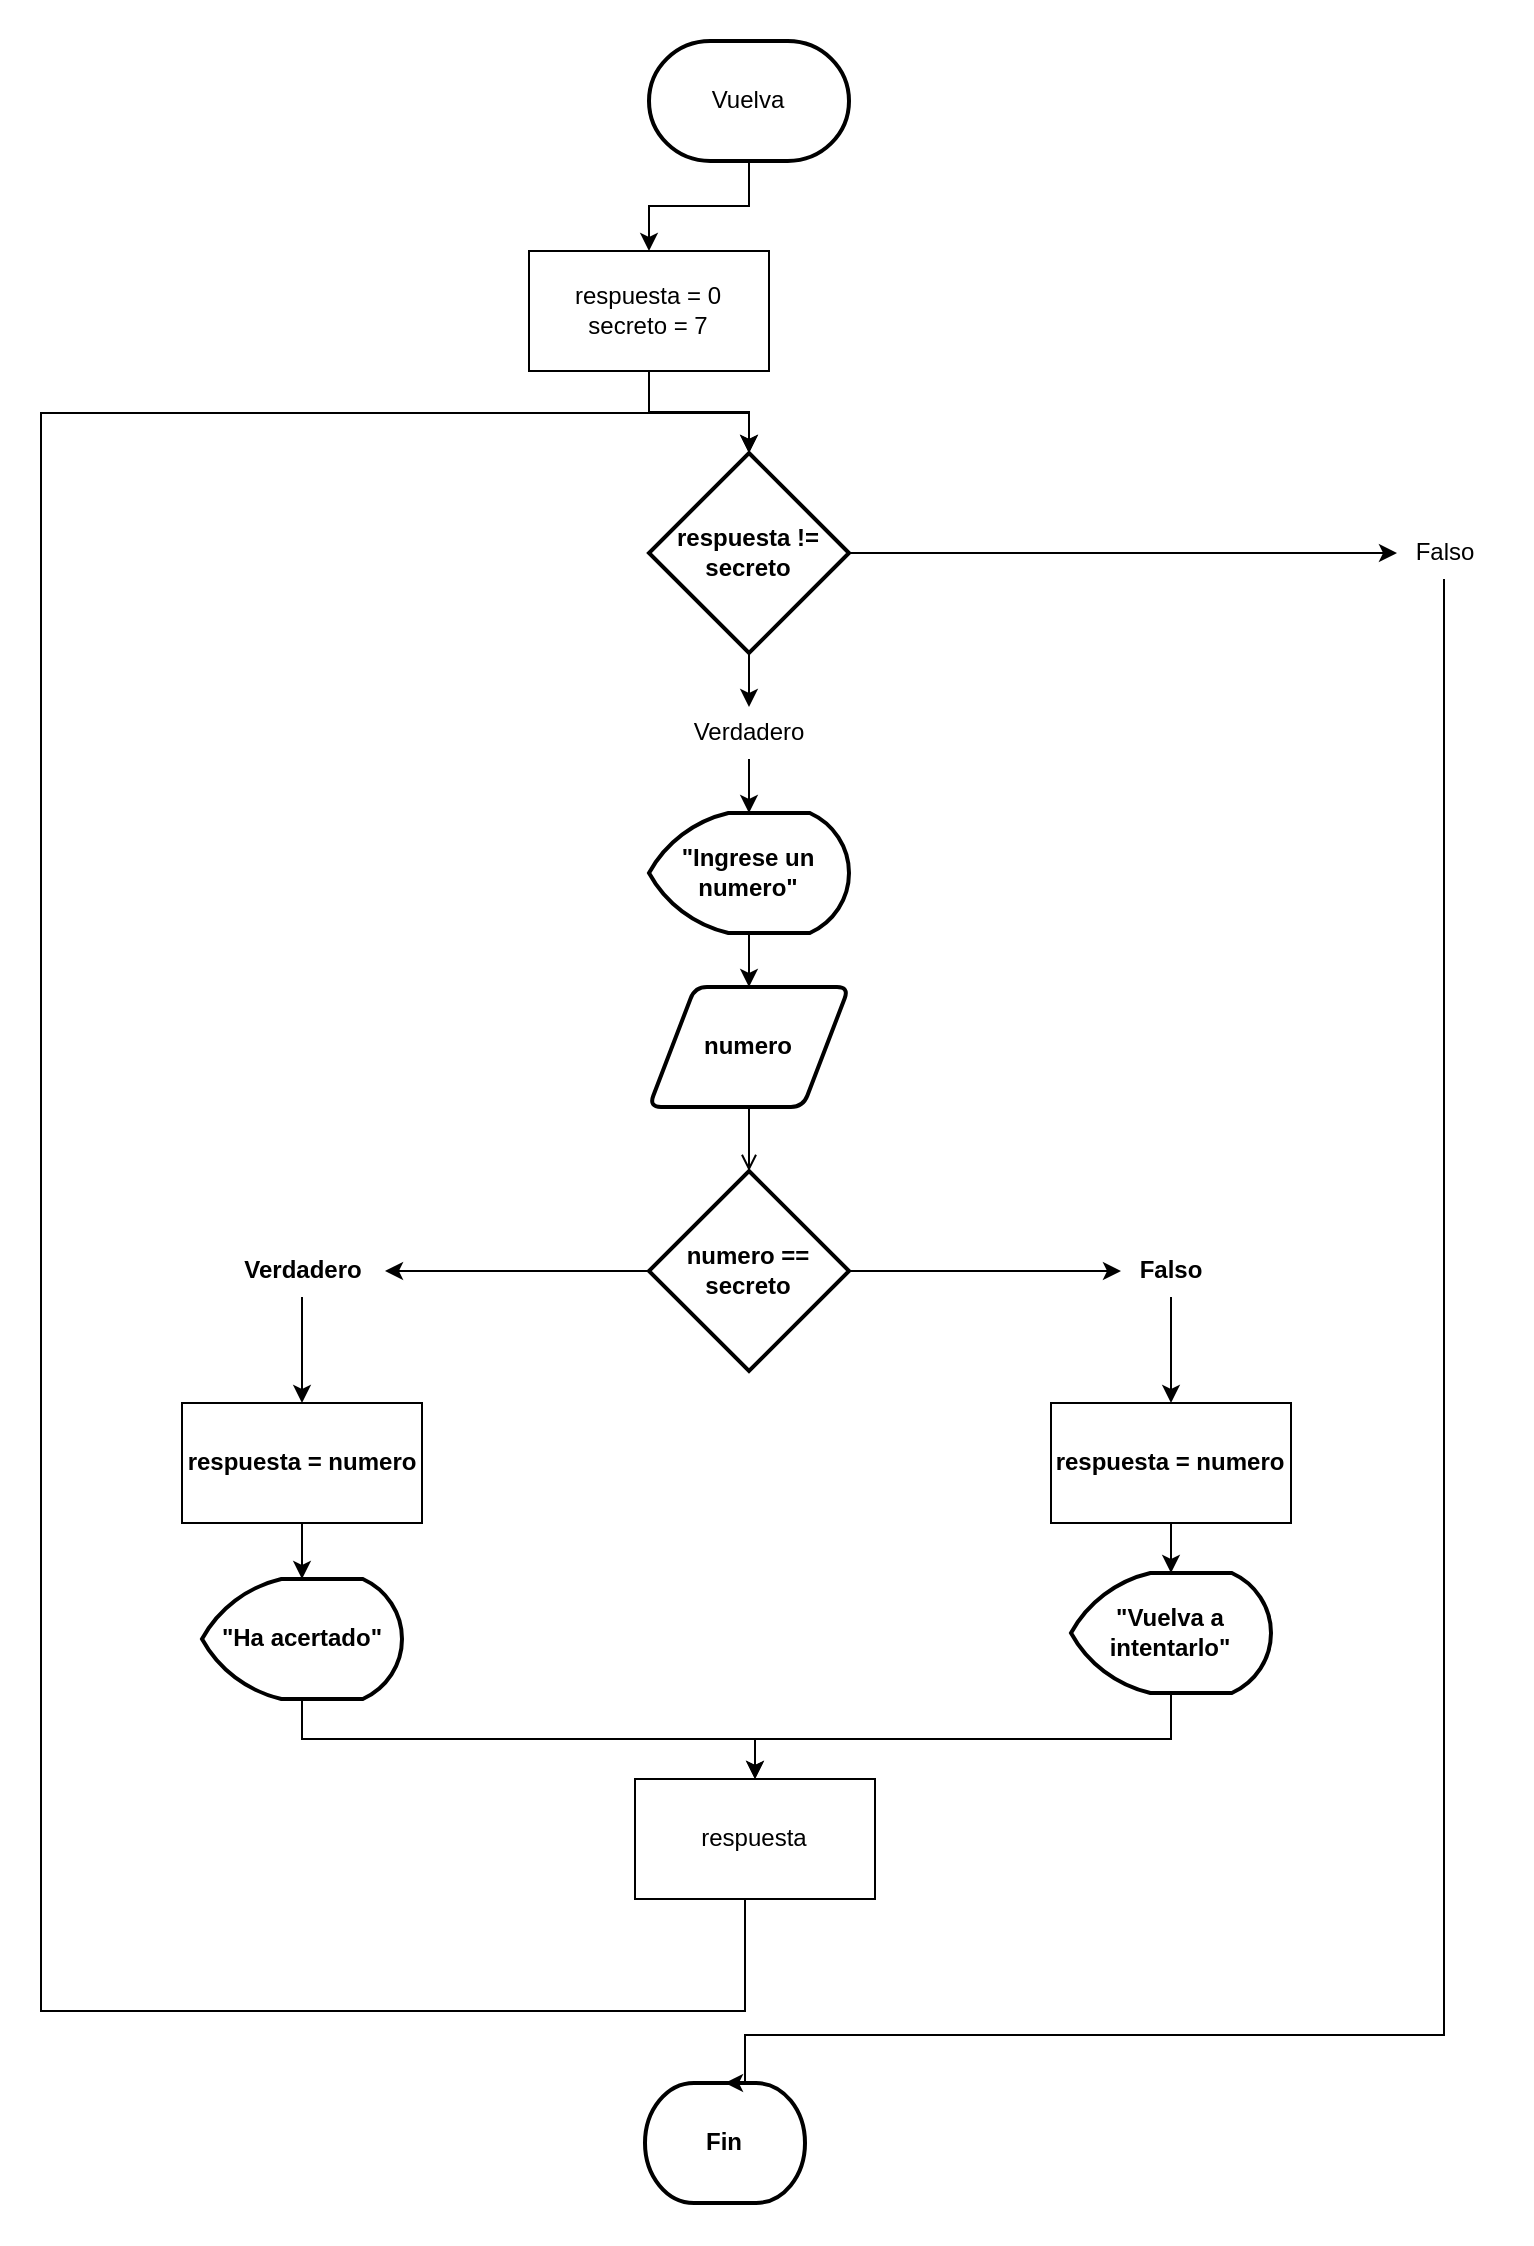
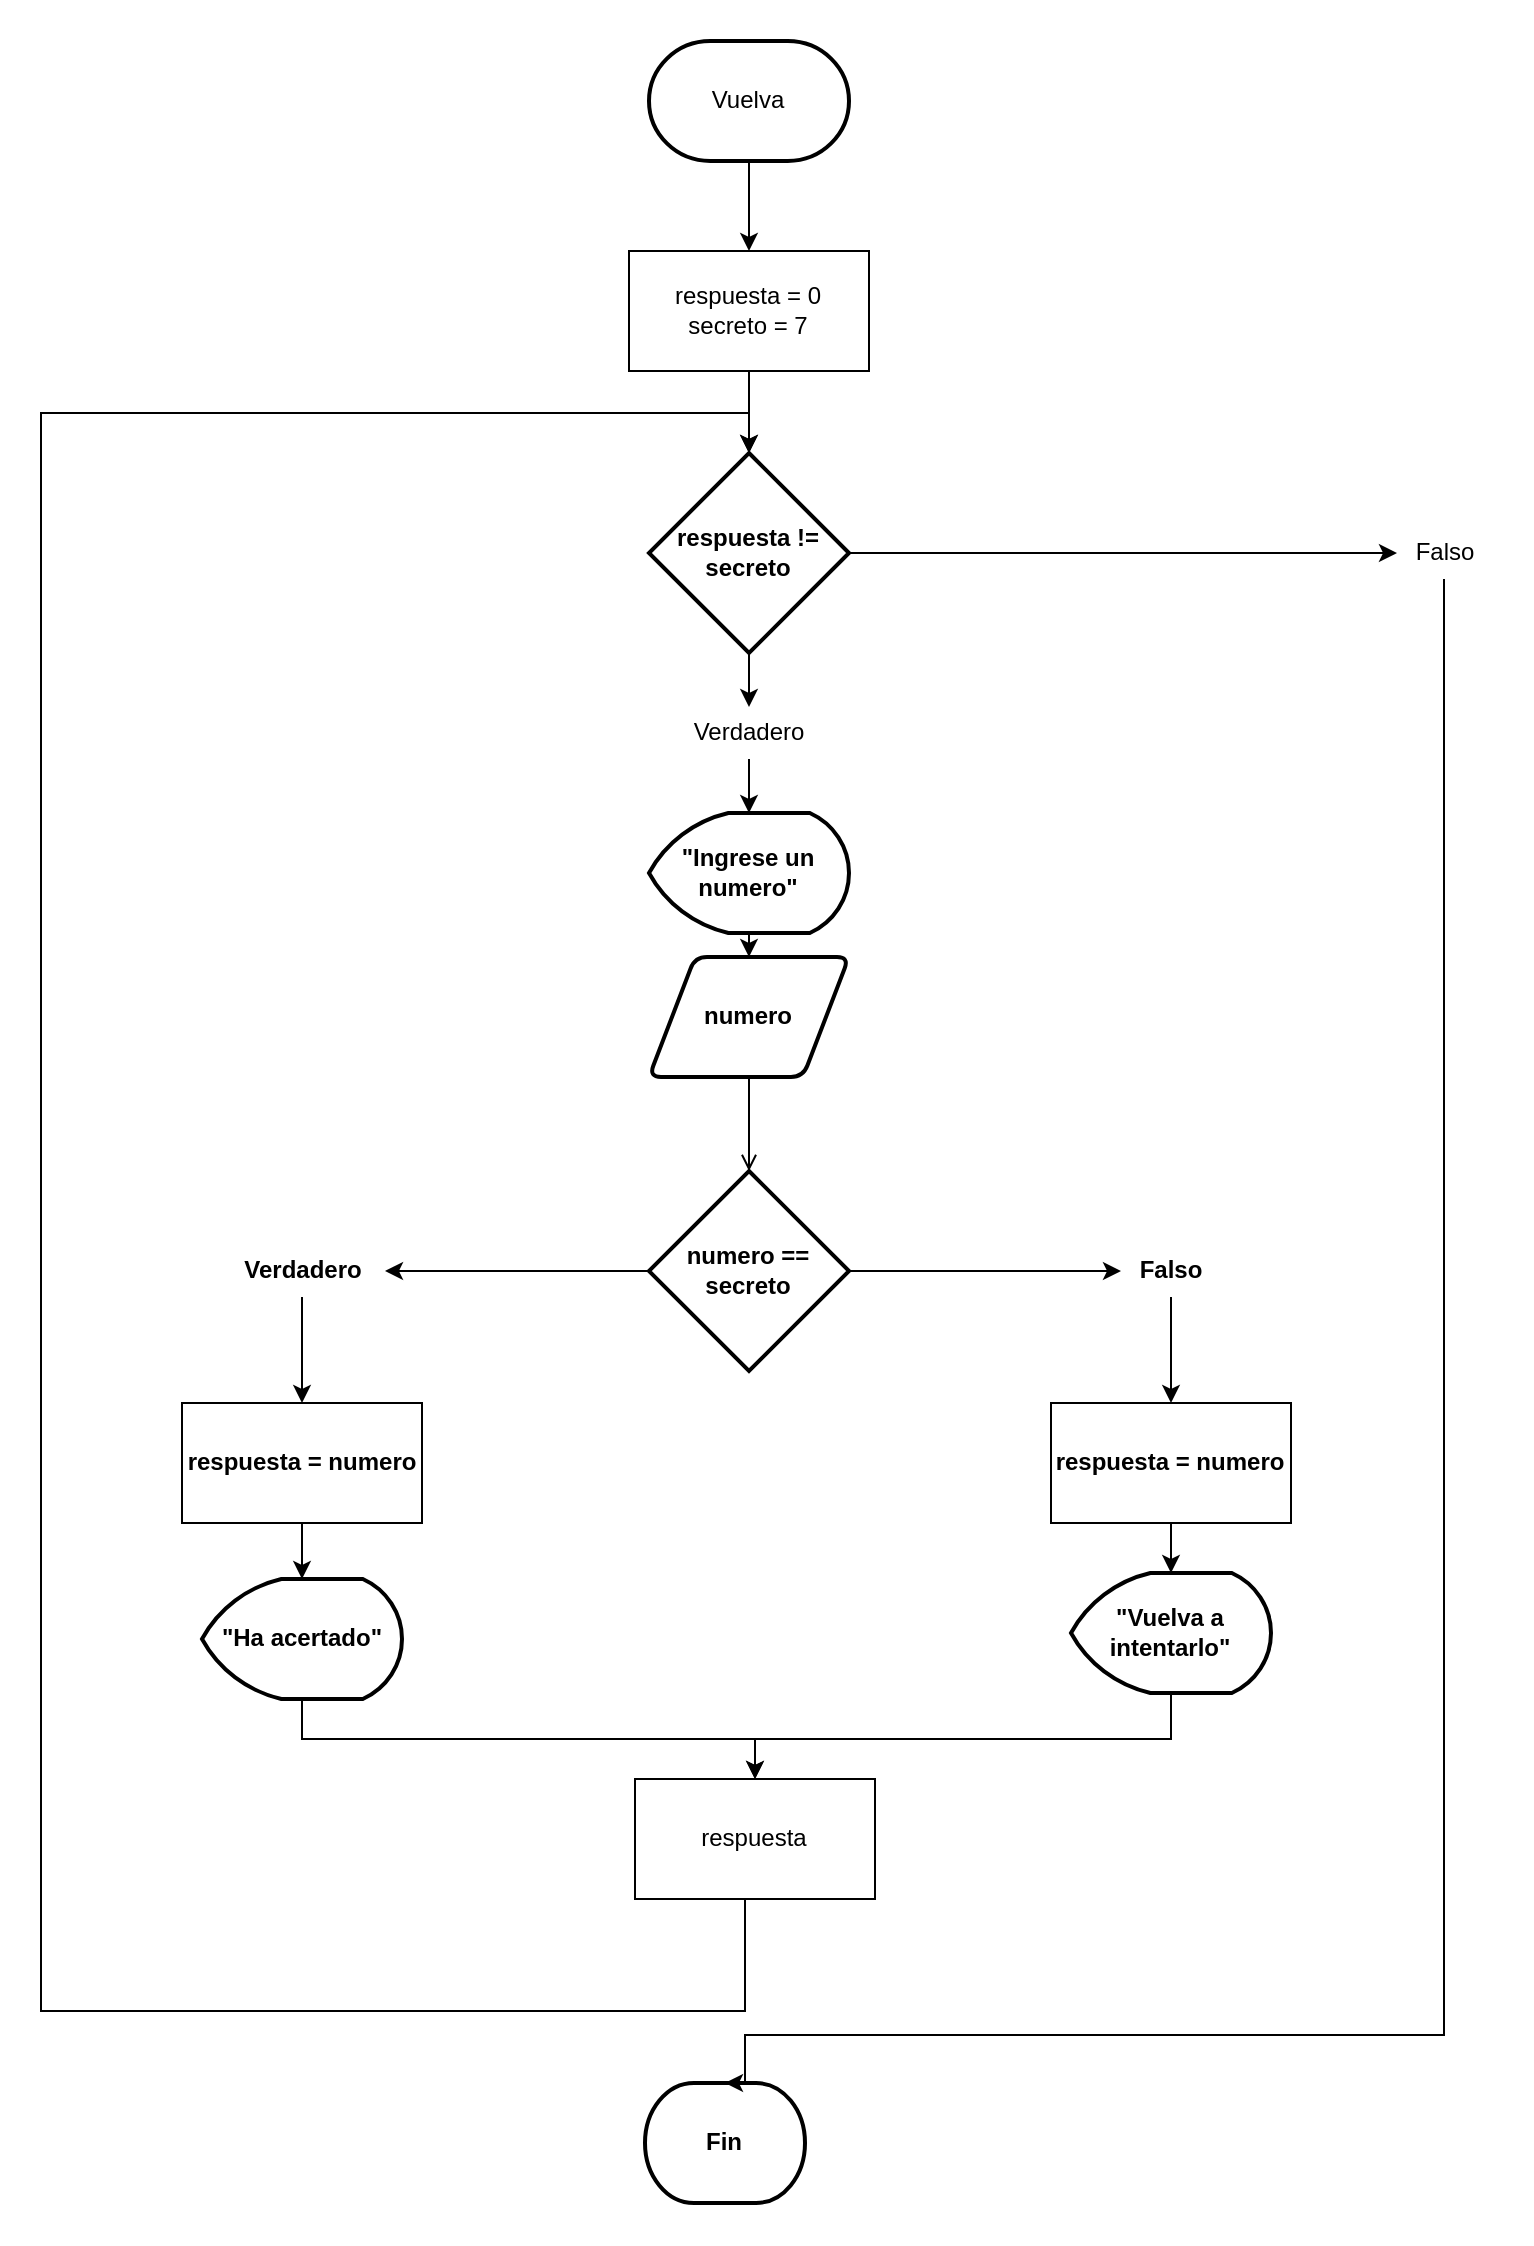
  <mxCell id="0" />
  <mxCell id="1" parent="0" />
  <mxCell id="2" value="&lt;b&gt;respuesta = numero&lt;/b&gt;" style="rounded=0;whiteSpace=wrap;html=1;" vertex="1" parent="1"><mxGeometry x="525" y="701" width="120" height="60" as="geometry" /></mxCell>
- <mxCell id="3" value="&lt;div&gt;respuesta = 0&lt;/div&gt;&lt;div&gt;secreto = 7&lt;br&gt;&lt;/div&gt;" style="rounded=0;whiteSpace=wrap;html=1;" vertex="1" parent="1"><mxGeometry x="264" y="125" width="120" height="60" as="geometry" /></mxCell>
+ <mxCell id="3" value="&lt;div&gt;respuesta = 0&lt;/div&gt;&lt;div&gt;secreto = 7&lt;br&gt;&lt;/div&gt;" style="rounded=0;whiteSpace=wrap;html=1;" vertex="1" parent="1"><mxGeometry x="314" y="125" width="120" height="60" as="geometry" /></mxCell>
  <mxCell id="4" style="edgeStyle=orthogonalEdgeStyle;rounded=0;orthogonalLoop=1;jettySize=auto;html=1;exitX=0.5;exitY=1;exitDx=0;exitDy=0;exitPerimeter=0;entryX=0.5;entryY=0;entryDx=0;entryDy=0;" edge="1" parent="1" source="5" target="3"><mxGeometry relative="1" as="geometry" /></mxCell>
  <mxCell id="5" value="Vuelva" style="strokeWidth=2;html=1;shape=mxgraph.flowchart.terminator;whiteSpace=wrap;" vertex="1" parent="1"><mxGeometry x="324" y="20" width="100" height="60" as="geometry" /></mxCell>
  <mxCell id="6" value="&lt;b&gt;Fin&lt;/b&gt;" style="strokeWidth=2;html=1;shape=mxgraph.flowchart.terminator;whiteSpace=wrap;" vertex="1" parent="1"><mxGeometry x="322" y="1041" width="80" height="60" as="geometry" /></mxCell>
  <mxCell id="7" style="edgeStyle=orthogonalEdgeStyle;rounded=0;orthogonalLoop=1;jettySize=auto;html=1;exitX=0.5;exitY=1;exitDx=0;exitDy=0;exitPerimeter=0;entryX=0.5;entryY=0;entryDx=0;entryDy=0;" edge="1" parent="1" source="8" target="31"><mxGeometry relative="1" as="geometry" /></mxCell>
  <mxCell id="8" value="&lt;b&gt;&quot;Ha acertado&quot;&lt;/b&gt;" style="strokeWidth=2;html=1;shape=mxgraph.flowchart.display;whiteSpace=wrap;" vertex="1" parent="1"><mxGeometry x="100.5" y="789" width="100" height="60" as="geometry" /></mxCell>
  <mxCell id="9" style="edgeStyle=orthogonalEdgeStyle;rounded=0;orthogonalLoop=1;jettySize=auto;html=1;exitX=0.5;exitY=1;exitDx=0;exitDy=0;exitPerimeter=0;" edge="1" parent="1" source="10" target="19"><mxGeometry relative="1" as="geometry" /></mxCell>
  <mxCell id="10" value="&lt;b&gt;&quot;Ingrese un numero&quot;&lt;/b&gt;" style="strokeWidth=2;html=1;shape=mxgraph.flowchart.display;whiteSpace=wrap;" vertex="1" parent="1"><mxGeometry x="324" y="406" width="100" height="60" as="geometry" /></mxCell>
  <mxCell id="11" style="edgeStyle=orthogonalEdgeStyle;rounded=0;orthogonalLoop=1;jettySize=auto;html=1;entryX=0.5;entryY=0;entryDx=0;entryDy=0;" edge="1" parent="1" source="12" target="31"><mxGeometry relative="1" as="geometry"><Array as="points"><mxPoint x="585" y="869" /><mxPoint x="377" y="869" /></Array></mxGeometry></mxCell>
  <mxCell id="12" value="&lt;b&gt;&quot;Vuelva a intentarlo&quot;&lt;/b&gt;" style="strokeWidth=2;html=1;shape=mxgraph.flowchart.display;whiteSpace=wrap;" vertex="1" parent="1"><mxGeometry x="535" y="786" width="100" height="60" as="geometry" /></mxCell>
  <mxCell id="13" style="edgeStyle=orthogonalEdgeStyle;rounded=0;orthogonalLoop=1;jettySize=auto;html=1;exitX=0.5;exitY=1;exitDx=0;exitDy=0;exitPerimeter=0;" edge="1" parent="1" source="15" target="26"><mxGeometry relative="1" as="geometry" /></mxCell>
  <mxCell id="14" style="edgeStyle=orthogonalEdgeStyle;rounded=0;orthogonalLoop=1;jettySize=auto;html=1;exitX=1;exitY=0.5;exitDx=0;exitDy=0;exitPerimeter=0;" edge="1" parent="1" source="15" target="33"><mxGeometry relative="1" as="geometry" /></mxCell>
  <mxCell id="15" value="&lt;b&gt;respuesta != secreto&lt;/b&gt;" style="strokeWidth=2;html=1;shape=mxgraph.flowchart.decision;whiteSpace=wrap;" vertex="1" parent="1"><mxGeometry x="324" y="226" width="100" height="100" as="geometry" /></mxCell>
  <mxCell id="16" style="edgeStyle=orthogonalEdgeStyle;rounded=0;orthogonalLoop=1;jettySize=auto;html=1;" edge="1" parent="1" source="18" target="22"><mxGeometry relative="1" as="geometry" /></mxCell>
  <mxCell id="17" style="edgeStyle=orthogonalEdgeStyle;rounded=0;orthogonalLoop=1;jettySize=auto;html=1;exitX=1;exitY=0.5;exitDx=0;exitDy=0;exitPerimeter=0;" edge="1" parent="1" source="18" target="24"><mxGeometry relative="1" as="geometry" /></mxCell>
  <mxCell id="18" value="&lt;b&gt;numero == secreto&lt;/b&gt;" style="strokeWidth=2;html=1;shape=mxgraph.flowchart.decision;whiteSpace=wrap;" vertex="1" parent="1"><mxGeometry x="324" y="585" width="100" height="100" as="geometry" /></mxCell>
- <mxCell id="19" value="&lt;b&gt;numero&lt;/b&gt;" style="shape=parallelogram;html=1;strokeWidth=2;perimeter=parallelogramPerimeter;whiteSpace=wrap;rounded=1;arcSize=12;size=0.23;" vertex="1" parent="1"><mxGeometry x="324" y="493" width="100" height="60" as="geometry" /></mxCell>
+ <mxCell id="19" value="&lt;b&gt;numero&lt;/b&gt;" style="shape=parallelogram;html=1;strokeWidth=2;perimeter=parallelogramPerimeter;whiteSpace=wrap;rounded=1;arcSize=12;size=0.23;" vertex="1" parent="1"><mxGeometry x="324" y="478" width="100" height="60" as="geometry" /></mxCell>
  <mxCell id="20" value="&lt;b&gt;respuesta = numero&lt;/b&gt;" style="rounded=0;whiteSpace=wrap;html=1;" vertex="1" parent="1"><mxGeometry x="90.5" y="701" width="120" height="60" as="geometry" /></mxCell>
  <mxCell id="21" style="edgeStyle=orthogonalEdgeStyle;rounded=0;orthogonalLoop=1;jettySize=auto;html=1;" edge="1" parent="1" source="22" target="20"><mxGeometry relative="1" as="geometry" /></mxCell>
  <mxCell id="22" value="&lt;b&gt;Verdadero&lt;/b&gt;" style="text;html=1;align=center;verticalAlign=middle;resizable=0;points=[];autosize=1;strokeColor=none;fillColor=none;" vertex="1" parent="1"><mxGeometry x="109" y="622" width="83" height="26" as="geometry" /></mxCell>
  <mxCell id="23" style="edgeStyle=orthogonalEdgeStyle;rounded=0;orthogonalLoop=1;jettySize=auto;html=1;entryX=0.5;entryY=0;entryDx=0;entryDy=0;" edge="1" parent="1" source="24" target="2"><mxGeometry relative="1" as="geometry" /></mxCell>
  <mxCell id="24" value="&lt;b&gt;Falso&lt;/b&gt;" style="text;html=1;align=center;verticalAlign=middle;resizable=0;points=[];autosize=1;strokeColor=none;fillColor=none;" vertex="1" parent="1"><mxGeometry x="560" y="622" width="50" height="26" as="geometry" /></mxCell>
  <mxCell id="25" style="edgeStyle=orthogonalEdgeStyle;rounded=0;orthogonalLoop=1;jettySize=auto;html=1;entryX=0.5;entryY=0;entryDx=0;entryDy=0;entryPerimeter=0;" edge="1" parent="1" source="3" target="15"><mxGeometry relative="1" as="geometry" /></mxCell>
  <mxCell id="26" value="Verdadero" style="text;html=1;align=center;verticalAlign=middle;resizable=0;points=[];autosize=1;strokeColor=none;fillColor=none;" vertex="1" parent="1"><mxGeometry x="336.5" y="353" width="75" height="26" as="geometry" /></mxCell>
  <mxCell id="27" style="edgeStyle=orthogonalEdgeStyle;rounded=0;orthogonalLoop=1;jettySize=auto;html=1;entryX=0.5;entryY=0;entryDx=0;entryDy=0;entryPerimeter=0;" edge="1" parent="1" source="26" target="10"><mxGeometry relative="1" as="geometry" /></mxCell>
  <mxCell id="28" style="edgeStyle=orthogonalEdgeStyle;rounded=0;orthogonalLoop=1;jettySize=auto;html=1;exitX=0.5;exitY=1;exitDx=0;exitDy=0;entryX=0.5;entryY=0;entryDx=0;entryDy=0;entryPerimeter=0;endArrow=open;" edge="1" parent="1" source="19" target="18"><mxGeometry relative="1" as="geometry" /></mxCell>
  <mxCell id="29" style="edgeStyle=orthogonalEdgeStyle;rounded=0;orthogonalLoop=1;jettySize=auto;html=1;exitX=0.5;exitY=1;exitDx=0;exitDy=0;entryX=0.5;entryY=0;entryDx=0;entryDy=0;entryPerimeter=0;" edge="1" parent="1" source="20" target="8"><mxGeometry relative="1" as="geometry" /></mxCell>
  <mxCell id="30" style="edgeStyle=orthogonalEdgeStyle;rounded=0;orthogonalLoop=1;jettySize=auto;html=1;exitX=0.5;exitY=1;exitDx=0;exitDy=0;entryX=0.5;entryY=0;entryDx=0;entryDy=0;entryPerimeter=0;" edge="1" parent="1" source="2" target="12"><mxGeometry relative="1" as="geometry" /></mxCell>
  <mxCell id="31" value="respuesta" style="rounded=0;whiteSpace=wrap;html=1;" vertex="1" parent="1"><mxGeometry x="317" y="889" width="120" height="60" as="geometry" /></mxCell>
  <mxCell id="32" style="edgeStyle=orthogonalEdgeStyle;rounded=0;orthogonalLoop=1;jettySize=auto;html=1;exitX=0.5;exitY=1;exitDx=0;exitDy=0;entryX=0.5;entryY=0;entryDx=0;entryDy=0;entryPerimeter=0;" edge="1" parent="1" source="31" target="15"><mxGeometry relative="1" as="geometry"><Array as="points"><mxPoint x="372" y="949" /><mxPoint x="372" y="1005" /><mxPoint x="20" y="1005" /><mxPoint x="20" y="206" /><mxPoint x="374" y="206" /></Array></mxGeometry></mxCell>
  <mxCell id="33" value="Falso" style="text;html=1;align=center;verticalAlign=middle;resizable=0;points=[];autosize=1;strokeColor=none;fillColor=none;" vertex="1" parent="1"><mxGeometry x="698" y="263" width="47" height="26" as="geometry" /></mxCell>
  <mxCell id="34" style="edgeStyle=orthogonalEdgeStyle;rounded=0;orthogonalLoop=1;jettySize=auto;html=1;entryX=0.5;entryY=0;entryDx=0;entryDy=0;entryPerimeter=0;" edge="1" parent="1" source="33" target="6"><mxGeometry relative="1" as="geometry"><Array as="points"><mxPoint x="722" y="1017" /><mxPoint x="372" y="1017" /></Array></mxGeometry></mxCell>
